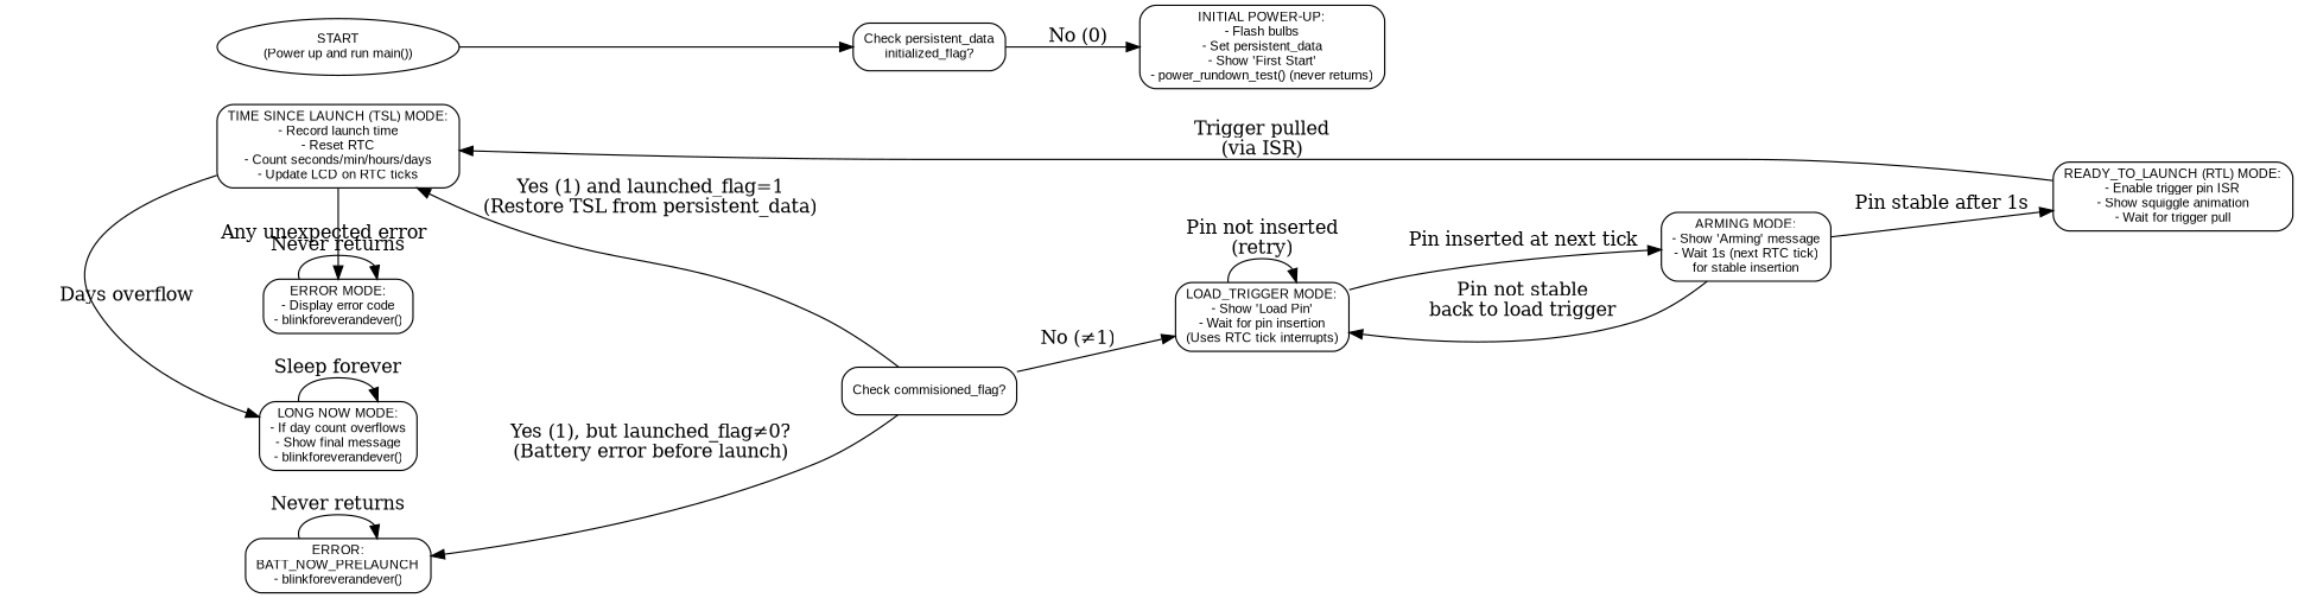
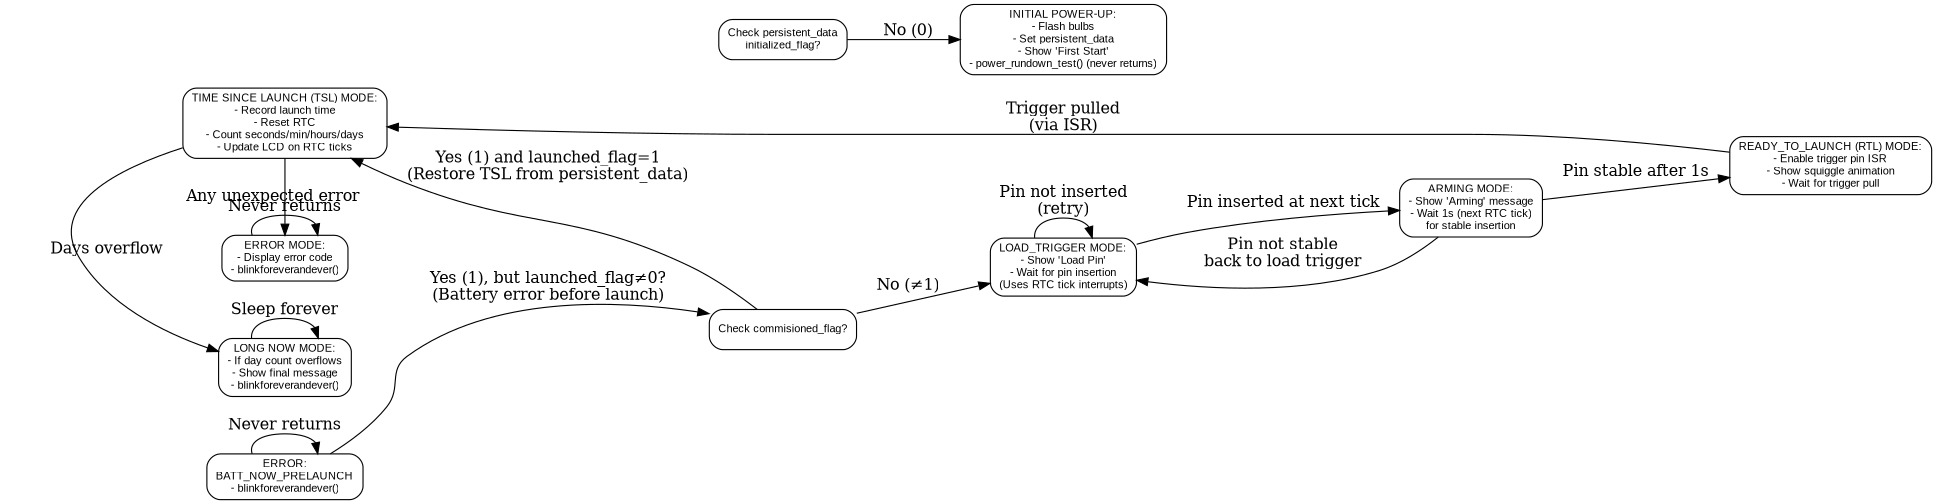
  digraph {
    rankdir=LR
    node [fontname=Arial fontsize=10 shape=box style=rounded]
    n1 [label="TIME SINCE LAUNCH (TSL) MODE:\n- Record launch time\n- Reset RTC\n- Count seconds/min/hours/days\n- Update LCD on RTC ticks"]
    n2 [label="LONG NOW MODE:\n- If day count overflows\n- Show final message\n- blinkforeverandever()"]
    n3 [label="ERROR:\nBATT_NOW_PRELAUNCH\n- blinkforeverandever()"]
    n4 [label="ERROR MODE:\n- Display error code\n- blinkforeverandever()"]
-   n5 [label="START\n(Power up and run main())" shape=oval]
    n6 [label="Check persistent_data\ninitialized_flag?"]
    n7 [label="INITIAL POWER-UP:\n- Flash bulbs\n- Set persistent_data\n- Show 'First Start'\n- power_rundown_test() (never returns)"]
    n8 [label="Check commisioned_flag?"]
    n9 [label="LOAD_TRIGGER MODE:\n- Show 'Load Pin'\n- Wait for pin insertion\n(Uses RTC tick interrupts)"]
    n10 [label="ARMING MODE:\n- Show 'Arming' message\n- Wait 1s (next RTC tick)\nfor stable insertion"]
    n11 [label="READY_TO_LAUNCH (RTL) MODE:\n- Enable trigger pin ISR\n- Show squiggle animation\n- Wait for trigger pull"]
    subgraph sub_1 {
      rank=same
      n1
      n2
      n3
      n4
    }
    n1 -> n2 [label="Days overflow"]
    n1 -> n4 [label="Any unexpected error"]
    n2 -> n2 [label="Sleep forever"]
    n3 -> n3 [label="Never returns"]
    n4 -> n4 [label="Never returns"]
-   n5 -> n6
    n6 -> n7 [label="No (0)"]
    n8 -> n1 [label="Yes (1) and launched_flag=1\n(Restore TSL from persistent_data)"]
-   n8 -> n3 [label="Yes (1), but launched_flag≠0?\n(Battery error before launch)"]
+   n3 -> n8 [label="Yes (1), but launched_flag≠0?\n(Battery error before launch)"]
    n8 -> n9 [label="No (≠1)"]
    n9 -> n9 [label="Pin not inserted\n(retry)"]
    n9 -> n10 [label="Pin inserted at next tick"]
    n10 -> n9 [label="Pin not stable\nback to load trigger"]
    n10 -> n11 [label="Pin stable after 1s"]
    n11 -> n1 [label="Trigger pulled\n(via ISR)"]
  }
